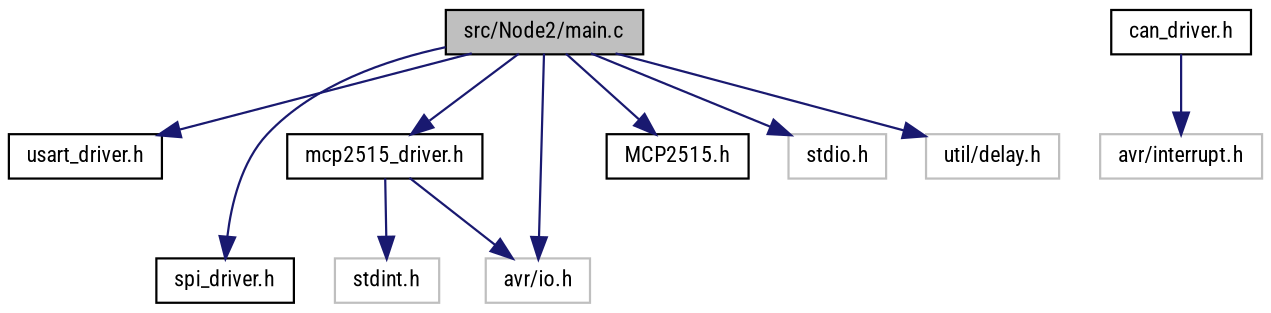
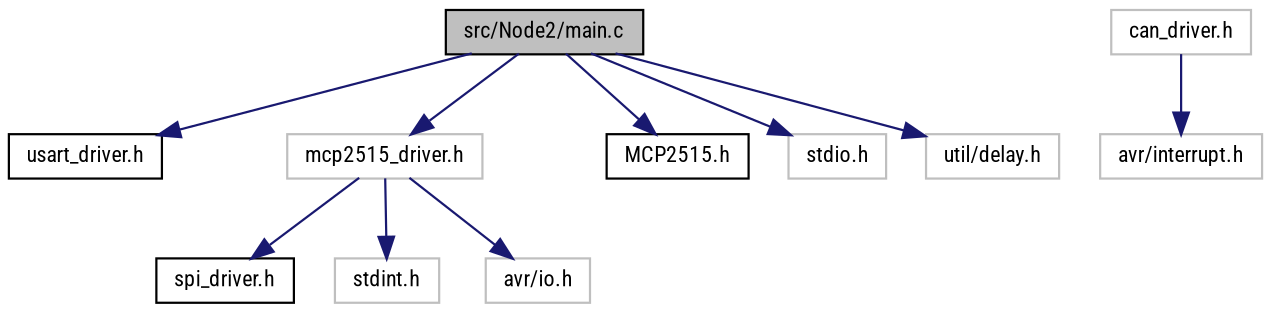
  digraph {
    fontname="Roboto Condensed"
    node [color=black fillcolor=white fontname="Roboto Condensed" fontsize=10 shape=record style=filled]
    edge [color=midnightblue fontname="Roboto Condensed" fontsize=10 labelfontname=Helvetica labelfontsize=10 style=solid]
    n1 [fillcolor=grey75 fontcolor=black height=0.2 label="src/Node2/main.c" width=0.4]
    n2 [height=0.2 label="usart_driver.h" width=0.4]
    n3 [height=0.2 label="spi_driver.h" width=0.4]
-   n4 [height=0.2 label="mcp2515_driver.h" width=0.4]
+   n4 [color=grey75 height=0.2 label="mcp2515_driver.h" width=0.4]
    n5 [color=grey75 height=0.2 label="avr/io.h" width=0.4]
    n6 [height=0.2 label="MCP2515.h" width=0.4]
    n7 [color=grey75 height=0.2 label="stdio.h" width=0.4]
    n8 [color=grey75 height=0.2 label="util/delay.h" width=0.4]
    n9 [color=grey75 height=0.2 label="stdint.h" width=0.4]
-   n10 [height=0.2 label="can_driver.h" width=0.4]
+   n10 [color=grey75 height=0.2 label="can_driver.h" width=0.4]
    n11 [color=grey75 height=0.2 label="avr/interrupt.h" width=0.4]
    n1 -> n2
-   n1 -> n3
+   n4 -> n3
    n1 -> n4
-   n1 -> n5
    n1 -> n6
    n1 -> n7
    n1 -> n8
    n4 -> n5
    n4 -> n9
    n10 -> n11
  }
